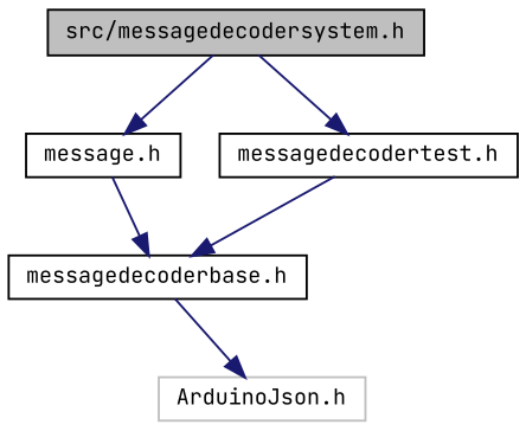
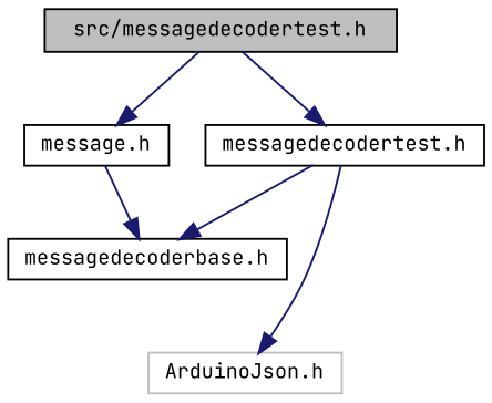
  digraph {
    fontname="JetBrains Mono"
    node [color=black fillcolor=white fontname="JetBrains Mono" fontsize=10 shape=record style=filled]
    edge [color=midnightblue fontname="JetBrains Mono" fontsize=10 labelfontname=Helvetica labelfontsize=10 style=solid]
-   n1 [fillcolor=grey75 fontcolor=black height=0.2 label="src/messagedecodersystem.h" width=0.4]
+   n1 [fillcolor=grey75 fontcolor=black height=0.2 label="src/messagedecodertest.h" width=0.4]
    n2 [height=0.2 label="message.h" width=0.4]
    n3 [height=0.2 label="messagedecodertest.h" width=0.4]
    n4 [color=grey75 height=0.2 label="ArduinoJson.h" width=0.4]
    n5 [height=0.2 label="messagedecoderbase.h" width=0.4]
    n1 -> n2
    n1 -> n3
    n2 -> n5
    n3 -> n5
-   n5 -> n4
+   n3 -> n4
  }
